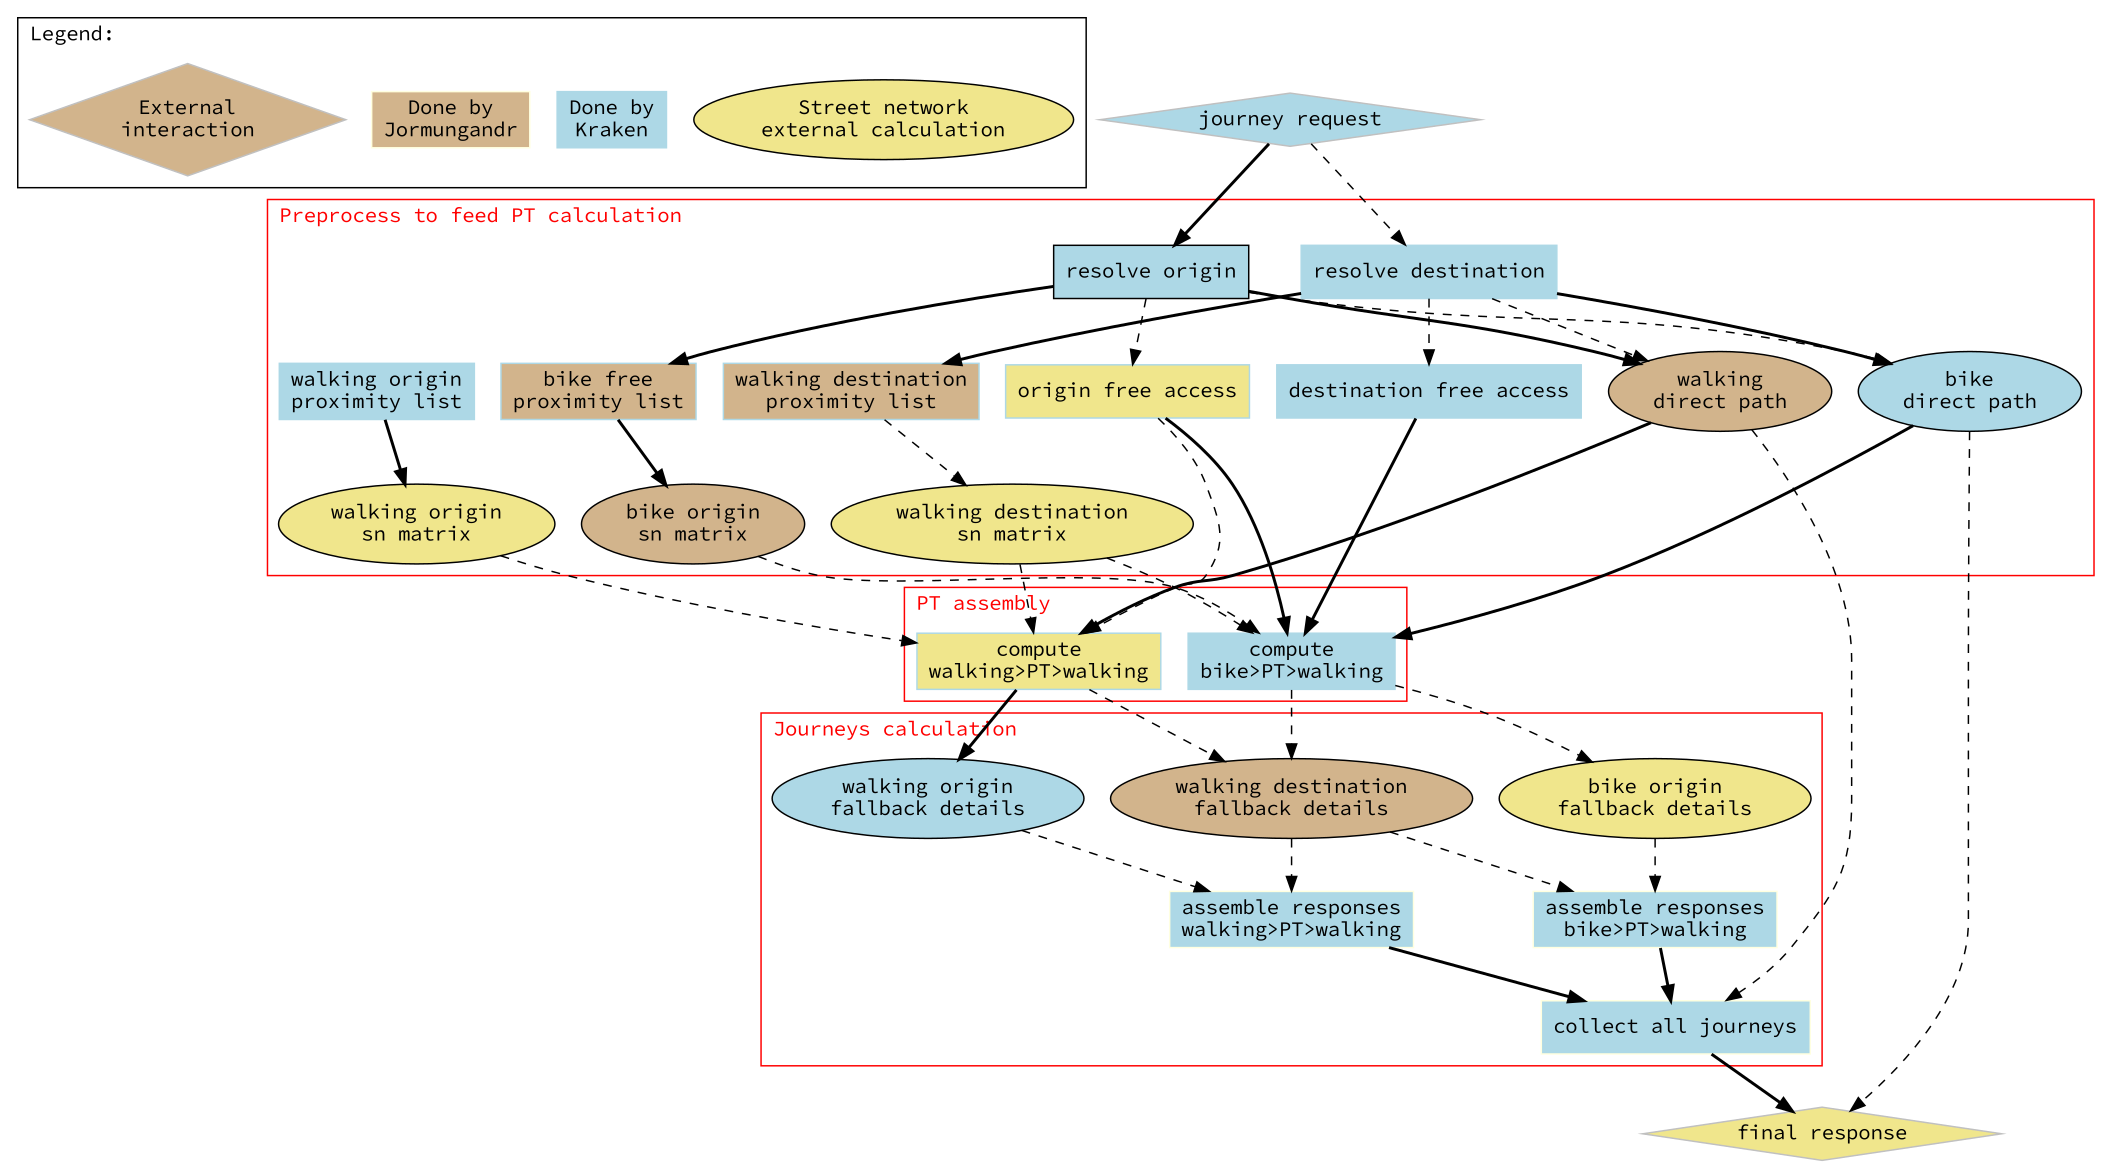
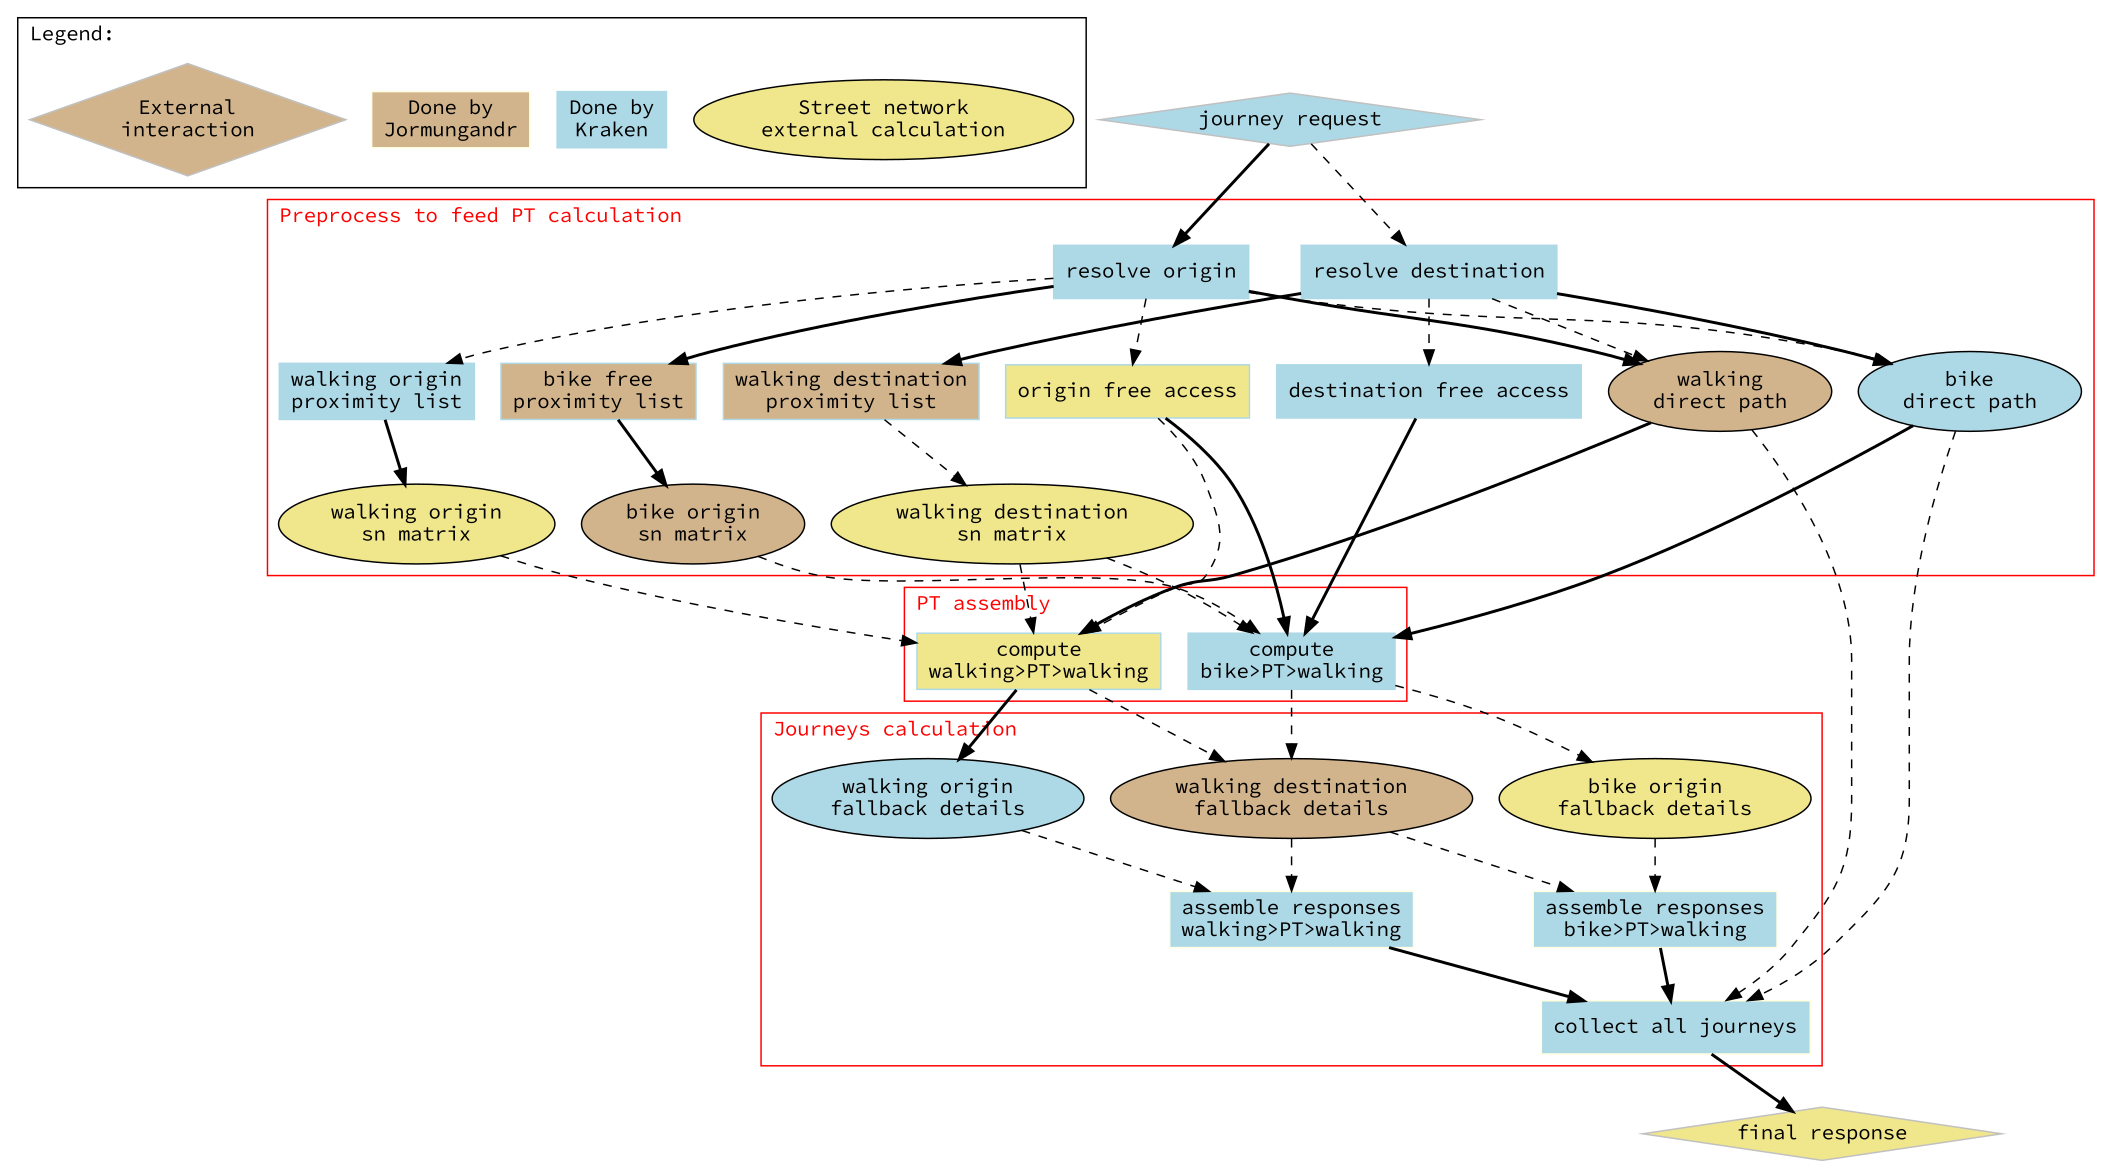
  digraph {
    fontname="Source Code Pro"
    node [fillcolor=lightblue fontname="Source Code Pro" style=filled color=lightblue shape=box]
    edge [fontname="Source Code Pro" style=dashed]
    n1 [fillcolor=khaki label="Street network\nexternal calculation" color="" shape=""]
    n2 [label="Done by\nKraken"]
    n3 [color=lightyellow fillcolor=tan label="Done by\nJormungandr"]
    n4 [color=gray fillcolor=tan label="External\ninteraction" shape=diamond]
-   n5 [color=black label="resolve origin"]
+   n5 [label="resolve origin"]
    n6 [label="resolve destination"]
    n7 [fillcolor=khaki label="origin free access"]
    n8 [label="destination free access"]
    n9 [fillcolor=tan label="walking\ndirect path" color="" shape=""]
    n10 [label="bike\ndirect path" color="" shape=""]
    n11 [label="walking origin\nproximity list"]
    n12 [fillcolor=tan label="bike free\nproximity list"]
    n13 [fillcolor=tan label="walking destination\nproximity list"]
    n14 [fillcolor=khaki label="walking origin\nsn matrix" color="" shape=""]
    n15 [fillcolor=tan label="bike origin\nsn matrix" color="" shape=""]
    n16 [fillcolor=khaki label="walking destination\nsn matrix" color="" shape=""]
    n17 [fillcolor=khaki label="compute\nwalking>PT>walking"]
    n18 [label="compute\nbike>PT>walking"]
    n19 [label="walking origin\nfallback details" color="" shape=""]
    n20 [fillcolor=khaki label="bike origin\nfallback details" color="" shape=""]
    n21 [fillcolor=tan label="walking destination\nfallback details" color="" shape=""]
    n22 [color=lightyellow label="assemble responses\nwalking>PT>walking"]
    n23 [color=lightyellow label="assemble responses\nbike>PT>walking"]
    n24 [color=lightyellow label="collect all journeys"]
    n25 [color=gray fillcolor=khaki label="final response" shape=diamond]
    n26 [color=gray label="journey request" shape=diamond]
    subgraph cluster_1 {
      label="Legend:"
      labeljust=l
      n1
      n2
      n3
      n4
    }
    subgraph cluster_2 {
      color=red
      fontcolor=red
      label="Preprocess to feed PT calculation"
      labeljust=l
      n5
      n6
      n7
      n8
      n9
      n10
      n11
      n12
      n13
      n14
      n15
      n16
    }
    subgraph cluster_3 {
      color=red
      fontcolor=red
      label="PT assembly"
      labeljust=l
      n17
      n18
    }
    subgraph cluster_4 {
      color=red
      fontcolor=red
      label="Journeys calculation"
      labeljust=l
      n19
      n20
      n21
      n22
      n23
      n24
    }
    n5 -> n7
    n5 -> n9 [style=bold]
    n5 -> n10
+   n5 -> n11
    n5 -> n12 [style=bold]
    n6 -> n8
    n6 -> n9
    n6 -> n10 [style=bold]
    n6 -> n13 [style=bold]
    n7 -> n17
    n7 -> n18 [style=bold]
    n8 -> n18 [style=bold]
    n9 -> n17 [style=bold]
    n9 -> n24
    n10 -> n18 [style=bold]
-   n10 -> n25
+   n10 -> n24
    n11 -> n14 [style=bold]
    n12 -> n15 [style=bold]
    n13 -> n16
    n14 -> n17
    n15 -> n18
    n16 -> n17
    n16 -> n18
    n17 -> n19 [style=bold]
    n17 -> n21
    n18 -> n20
    n18 -> n21
    n19 -> n22
    n20 -> n23
    n21 -> n22
    n21 -> n23
    n22 -> n24 [style=bold]
    n23 -> n24 [style=bold]
    n24 -> n25 [style=bold]
    n26 -> n5 [style=bold]
    n26 -> n6
  }
